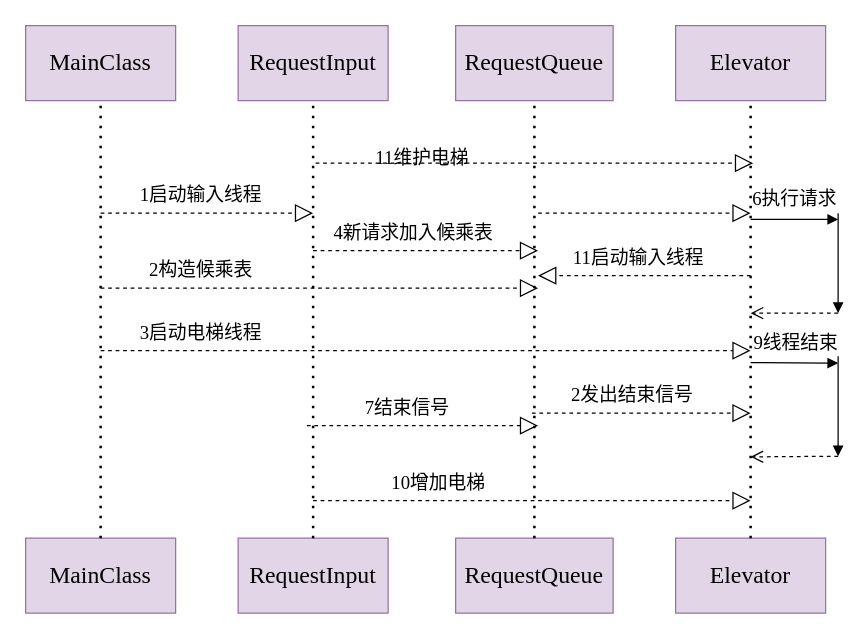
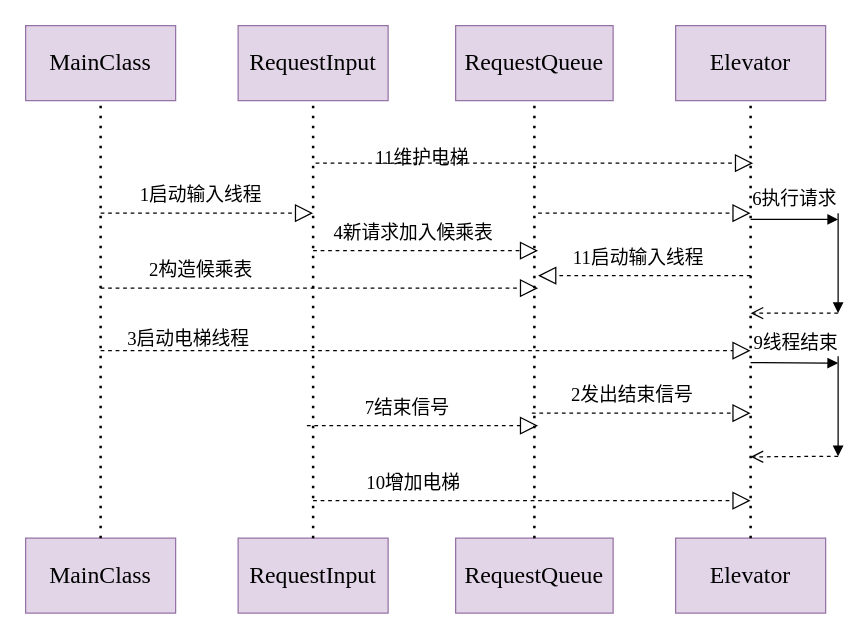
  <mxCell id="0" />
  <mxCell id="1" parent="0" />
  <mxCell id="2" value="&lt;font face=&quot;Comic Sans MS&quot; style=&quot;font-size: 19px;&quot;&gt;MainClass&lt;/font&gt;" style="rounded=0;whiteSpace=wrap;html=1;fillColor=#e1d5e7;strokeColor=#9673a6;" parent="1" vertex="1"><mxGeometry x="20" y="20" width="120" height="60" as="geometry" /></mxCell>
  <mxCell id="3" value="&lt;font face=&quot;Comic Sans MS&quot; style=&quot;font-size: 19px;&quot;&gt;MainClass&lt;/font&gt;" style="rounded=0;whiteSpace=wrap;html=1;fillColor=#e1d5e7;strokeColor=#9673a6;" parent="1" vertex="1"><mxGeometry x="20" y="430" width="120" height="60" as="geometry" /></mxCell>
  <mxCell id="4" value="" style="endArrow=none;dashed=1;html=1;dashPattern=1 3;strokeWidth=2;rounded=0;exitX=0.5;exitY=0;exitDx=0;exitDy=0;entryX=0.5;entryY=1;entryDx=0;entryDy=0;" parent="1" source="3" target="2" edge="1"><mxGeometry width="50" height="50" relative="1" as="geometry"><mxPoint x="340" y="260" as="sourcePoint" /><mxPoint x="390" y="210" as="targetPoint" /><Array as="points" /></mxGeometry></mxCell>
  <mxCell id="5" value="&lt;font face=&quot;Comic Sans MS&quot; style=&quot;font-size: 19px;&quot;&gt;RequestInput&lt;/font&gt;" style="rounded=0;whiteSpace=wrap;html=1;fillColor=#e1d5e7;strokeColor=#9673a6;" parent="1" vertex="1"><mxGeometry x="190" y="20" width="120" height="60" as="geometry" /></mxCell>
  <mxCell id="6" value="&lt;font face=&quot;Comic Sans MS&quot; style=&quot;font-size: 19px;&quot;&gt;RequestInput&lt;/font&gt;" style="rounded=0;whiteSpace=wrap;html=1;fillColor=#e1d5e7;strokeColor=#9673a6;" parent="1" vertex="1"><mxGeometry x="190" y="430" width="120" height="60" as="geometry" /></mxCell>
  <mxCell id="7" value="" style="endArrow=none;dashed=1;html=1;dashPattern=1 3;strokeWidth=2;rounded=0;exitX=0.5;exitY=0;exitDx=0;exitDy=0;entryX=0.5;entryY=1;entryDx=0;entryDy=0;" parent="1" source="6" target="5" edge="1"><mxGeometry width="50" height="50" relative="1" as="geometry"><mxPoint x="510" y="260" as="sourcePoint" /><mxPoint x="560" y="210" as="targetPoint" /><Array as="points" /></mxGeometry></mxCell>
  <mxCell id="8" value="&lt;font face=&quot;Comic Sans MS&quot; style=&quot;font-size: 19px;&quot;&gt;RequestQueue&lt;/font&gt;" style="rounded=0;whiteSpace=wrap;html=1;fillColor=#e1d5e7;strokeColor=#9673a6;" parent="1" vertex="1"><mxGeometry x="364" y="20" width="126" height="60" as="geometry" /></mxCell>
  <mxCell id="9" value="&lt;font face=&quot;Comic Sans MS&quot; style=&quot;font-size: 19px;&quot;&gt;RequestQueue&lt;/font&gt;" style="rounded=0;whiteSpace=wrap;html=1;fillColor=#e1d5e7;strokeColor=#9673a6;" parent="1" vertex="1"><mxGeometry x="364" y="430" width="126" height="60" as="geometry" /></mxCell>
  <mxCell id="10" value="" style="endArrow=none;dashed=1;html=1;dashPattern=1 3;strokeWidth=2;rounded=0;exitX=0.5;exitY=0;exitDx=0;exitDy=0;entryX=0.5;entryY=1;entryDx=0;entryDy=0;" parent="1" source="9" target="8" edge="1"><mxGeometry width="50" height="50" relative="1" as="geometry"><mxPoint x="684" y="260" as="sourcePoint" /><mxPoint x="734" y="210" as="targetPoint" /><Array as="points" /></mxGeometry></mxCell>
  <mxCell id="11" value="&lt;font face=&quot;Comic Sans MS&quot; style=&quot;font-size: 19px;&quot;&gt;Elevator&lt;/font&gt;" style="rounded=0;whiteSpace=wrap;html=1;fillColor=#e1d5e7;strokeColor=#9673a6;" parent="1" vertex="1"><mxGeometry x="540" y="20" width="120" height="60" as="geometry" /></mxCell>
  <mxCell id="12" value="&lt;font face=&quot;Comic Sans MS&quot; style=&quot;font-size: 19px;&quot;&gt;Elevator&lt;/font&gt;" style="rounded=0;whiteSpace=wrap;html=1;fillColor=#e1d5e7;strokeColor=#9673a6;" parent="1" vertex="1"><mxGeometry x="540" y="430" width="120" height="60" as="geometry" /></mxCell>
  <mxCell id="13" value="" style="endArrow=none;dashed=1;html=1;dashPattern=1 3;strokeWidth=2;rounded=0;exitX=0.5;exitY=0;exitDx=0;exitDy=0;entryX=0.5;entryY=1;entryDx=0;entryDy=0;" parent="1" source="12" target="11" edge="1"><mxGeometry width="50" height="50" relative="1" as="geometry"><mxPoint x="860" y="260" as="sourcePoint" /><mxPoint x="910" y="210" as="targetPoint" /><Array as="points" /></mxGeometry></mxCell>
  <mxCell id="14" value="" style="endArrow=block;dashed=1;endFill=0;endSize=12;html=1;rounded=0;" parent="1" edge="1"><mxGeometry width="160" relative="1" as="geometry"><mxPoint x="80" y="170" as="sourcePoint" /><mxPoint x="250" y="170" as="targetPoint" /></mxGeometry></mxCell>
  <mxCell id="15" value="&lt;font face=&quot;Comic Sans MS&quot; style=&quot;font-size: 15px;&quot;&gt;1启动输入线程&lt;/font&gt;" style="text;html=1;align=center;verticalAlign=middle;resizable=0;points=[];autosize=1;strokeColor=none;fillColor=none;" parent="1" vertex="1"><mxGeometry x="100" y="140" width="120" height="30" as="geometry" /></mxCell>
  <mxCell id="16" value="" style="endArrow=block;dashed=1;endFill=0;endSize=12;html=1;rounded=0;" parent="1" edge="1"><mxGeometry width="160" relative="1" as="geometry"><mxPoint x="80" y="230" as="sourcePoint" /><mxPoint x="430" y="230" as="targetPoint" /></mxGeometry></mxCell>
  <mxCell id="17" value="&lt;font face=&quot;Comic Sans MS&quot; style=&quot;font-size: 15px;&quot;&gt;2构造候乘表&lt;/font&gt;" style="text;html=1;align=center;verticalAlign=middle;resizable=0;points=[];autosize=1;strokeColor=none;fillColor=none;" parent="1" vertex="1"><mxGeometry x="105" y="200" width="110" height="30" as="geometry" /></mxCell>
  <mxCell id="18" value="" style="endArrow=block;dashed=1;endFill=0;endSize=12;html=1;rounded=0;" parent="1" edge="1"><mxGeometry width="160" relative="1" as="geometry"><mxPoint x="80" y="280" as="sourcePoint" /><mxPoint x="600" y="280" as="targetPoint" /></mxGeometry></mxCell>
- <mxCell id="19" value="&lt;font face=&quot;Comic Sans MS&quot; style=&quot;font-size: 15px;&quot;&gt;3启动电梯线程&lt;/font&gt;" style="text;html=1;align=center;verticalAlign=middle;resizable=0;points=[];autosize=1;strokeColor=none;fillColor=none;" parent="1" vertex="1"><mxGeometry x="100" y="250" width="120" height="30" as="geometry" /></mxCell>
+ <mxCell id="19" value="&lt;font face=&quot;Comic Sans MS&quot; style=&quot;font-size: 15px;&quot;&gt;3启动电梯线程&lt;/font&gt;" style="text;html=1;align=center;verticalAlign=middle;resizable=0;points=[];autosize=1;strokeColor=none;fillColor=none;" parent="1" vertex="1"><mxGeometry x="90" y="255" width="120" height="30" as="geometry" /></mxCell>
  <mxCell id="20" value="" style="endArrow=block;dashed=1;endFill=0;endSize=12;html=1;rounded=0;" parent="1" edge="1"><mxGeometry width="160" relative="1" as="geometry"><mxPoint x="250" y="200" as="sourcePoint" /><mxPoint x="430" y="200" as="targetPoint" /></mxGeometry></mxCell>
  <mxCell id="21" value="&lt;font face=&quot;Comic Sans MS&quot; style=&quot;font-size: 15px;&quot;&gt;4新请求加入候乘表&lt;/font&gt;" style="text;html=1;align=center;verticalAlign=middle;resizable=0;points=[];autosize=1;strokeColor=none;fillColor=none;" parent="1" vertex="1"><mxGeometry x="255" y="170" width="150" height="30" as="geometry" /></mxCell>
  <mxCell id="22" value="" style="endArrow=block;dashed=1;endFill=0;endSize=12;html=1;rounded=0;" parent="1" edge="1"><mxGeometry width="160" relative="1" as="geometry"><mxPoint x="430" y="170" as="sourcePoint" /><mxPoint x="600" y="170" as="targetPoint" /></mxGeometry></mxCell>
  <mxCell id="23" value="" style="endArrow=block;dashed=1;endFill=0;endSize=12;html=1;rounded=0;" parent="1" edge="1"><mxGeometry width="160" relative="1" as="geometry"><mxPoint x="245" y="340" as="sourcePoint" /><mxPoint x="430" y="340" as="targetPoint" /></mxGeometry></mxCell>
  <mxCell id="24" value="&lt;font face=&quot;Comic Sans MS&quot; style=&quot;font-size: 15px;&quot;&gt;7结束信号&lt;/font&gt;" style="text;html=1;align=center;verticalAlign=middle;resizable=0;points=[];autosize=1;strokeColor=none;fillColor=none;" parent="1" vertex="1"><mxGeometry x="280" y="310" width="90" height="30" as="geometry" /></mxCell>
  <mxCell id="25" value="" style="endArrow=block;dashed=1;endFill=0;endSize=12;html=1;rounded=0;" parent="1" edge="1"><mxGeometry width="160" relative="1" as="geometry"><mxPoint x="425" y="330" as="sourcePoint" /><mxPoint x="600" y="330" as="targetPoint" /></mxGeometry></mxCell>
  <mxCell id="26" value="&lt;font face=&quot;Comic Sans MS&quot; style=&quot;font-size: 15px;&quot;&gt;2发出结束信号&lt;/font&gt;" style="text;html=1;align=center;verticalAlign=middle;resizable=0;points=[];autosize=1;strokeColor=none;fillColor=none;" parent="1" vertex="1"><mxGeometry x="445" y="300" width="120" height="30" as="geometry" /></mxCell>
  <mxCell id="27" value="&lt;font face=&quot;Comic Sans MS&quot; style=&quot;font-size: 15px;&quot;&gt;6执行请求&lt;/font&gt;" style="html=1;verticalAlign=bottom;endArrow=block;edgeStyle=elbowEdgeStyle;elbow=vertical;curved=0;rounded=0;labelBorderColor=none;" parent="1" edge="1"><mxGeometry y="5" relative="1" as="geometry"><mxPoint x="600" y="175" as="sourcePoint" /><mxPoint x="670" y="175" as="targetPoint" /><mxPoint as="offset" /></mxGeometry></mxCell>
  <mxCell id="28" value="" style="html=1;verticalAlign=bottom;endArrow=open;dashed=1;endSize=8;edgeStyle=elbowEdgeStyle;elbow=vertical;curved=0;rounded=0;labelBorderColor=default;" parent="1" edge="1"><mxGeometry relative="1" as="geometry"><mxPoint x="600" y="250" as="targetPoint" /><mxPoint x="670" y="250" as="sourcePoint" /></mxGeometry></mxCell>
  <mxCell id="29" value="" style="html=1;verticalAlign=bottom;endArrow=block;edgeStyle=elbowEdgeStyle;elbow=vertical;curved=0;rounded=0;" parent="1" edge="1"><mxGeometry relative="1" as="geometry"><mxPoint x="670" y="170" as="sourcePoint" /><mxPoint x="670" y="250" as="targetPoint" /></mxGeometry></mxCell>
  <mxCell id="30" value="&lt;font face=&quot;Comic Sans MS&quot; style=&quot;font-size: 15px;&quot;&gt;9线程结束&lt;/font&gt;" style="html=1;verticalAlign=bottom;endArrow=block;edgeStyle=elbowEdgeStyle;elbow=vertical;curved=0;rounded=0;labelBorderColor=none;" parent="1" edge="1"><mxGeometry y="5" relative="1" as="geometry"><mxPoint x="600" y="289.5" as="sourcePoint" /><mxPoint x="670" y="289.5" as="targetPoint" /><mxPoint as="offset" /></mxGeometry></mxCell>
  <mxCell id="31" value="" style="html=1;verticalAlign=bottom;endArrow=open;dashed=1;endSize=8;edgeStyle=elbowEdgeStyle;elbow=vertical;curved=0;rounded=0;labelBorderColor=default;" parent="1" edge="1"><mxGeometry relative="1" as="geometry"><mxPoint x="600" y="364.5" as="targetPoint" /><mxPoint x="670" y="364.5" as="sourcePoint" /></mxGeometry></mxCell>
  <mxCell id="32" value="" style="html=1;verticalAlign=bottom;endArrow=block;edgeStyle=elbowEdgeStyle;elbow=vertical;curved=0;rounded=0;" parent="1" edge="1"><mxGeometry relative="1" as="geometry"><mxPoint x="670" y="284.5" as="sourcePoint" /><mxPoint x="670" y="364.5" as="targetPoint" /></mxGeometry></mxCell>
  <mxCell id="33" value="" style="endArrow=block;dashed=1;endFill=0;endSize=12;html=1;rounded=0;" parent="1" edge="1"><mxGeometry width="160" relative="1" as="geometry"><mxPoint x="250" y="400" as="sourcePoint" /><mxPoint x="600" y="400" as="targetPoint" /></mxGeometry></mxCell>
- <mxCell id="34" value="&lt;font face=&quot;Comic Sans MS&quot; style=&quot;font-size: 15px;&quot;&gt;10增加电梯&lt;/font&gt;" style="text;html=1;align=center;verticalAlign=middle;resizable=0;points=[];autosize=1;strokeColor=none;fillColor=none;" parent="1" vertex="1"><mxGeometry x="300" y="370" width="100" height="30" as="geometry" /></mxCell>
+ <mxCell id="34" value="&lt;font face=&quot;Comic Sans MS&quot; style=&quot;font-size: 15px;&quot;&gt;10增加电梯&lt;/font&gt;" style="text;html=1;align=center;verticalAlign=middle;resizable=0;points=[];autosize=1;strokeColor=none;fillColor=none;" parent="1" vertex="1"><mxGeometry x="280" y="370" width="100" height="30" as="geometry" /></mxCell>
  <mxCell id="35" value="" style="endArrow=block;dashed=1;endFill=0;endSize=12;html=1;rounded=0;" parent="1" edge="1"><mxGeometry width="160" relative="1" as="geometry"><mxPoint x="252" y="130" as="sourcePoint" /><mxPoint x="602" y="130" as="targetPoint" /></mxGeometry></mxCell>
  <mxCell id="36" value="&lt;font face=&quot;Comic Sans MS&quot; style=&quot;font-size: 15px;&quot;&gt;11维护电梯&lt;/font&gt;" style="text;html=1;align=center;verticalAlign=middle;resizable=0;points=[];autosize=1;strokeColor=none;fillColor=none;" parent="1" vertex="1"><mxGeometry x="287" y="110" width="100" height="30" as="geometry" /></mxCell>
  <mxCell id="37" value="" style="endArrow=block;dashed=1;endFill=0;endSize=12;html=1;rounded=0;" edge="1" parent="1"><mxGeometry width="160" relative="1" as="geometry"><mxPoint x="600" y="220" as="sourcePoint" /><mxPoint x="430" y="220" as="targetPoint" /></mxGeometry></mxCell>
  <mxCell id="38" value="&lt;font face=&quot;Comic Sans MS&quot; style=&quot;font-size: 15px;&quot;&gt;11启动输入线程&lt;/font&gt;" style="text;html=1;align=center;verticalAlign=middle;resizable=0;points=[];autosize=1;strokeColor=none;fillColor=none;" vertex="1" parent="1"><mxGeometry x="445" y="190" width="130" height="30" as="geometry" /></mxCell>
